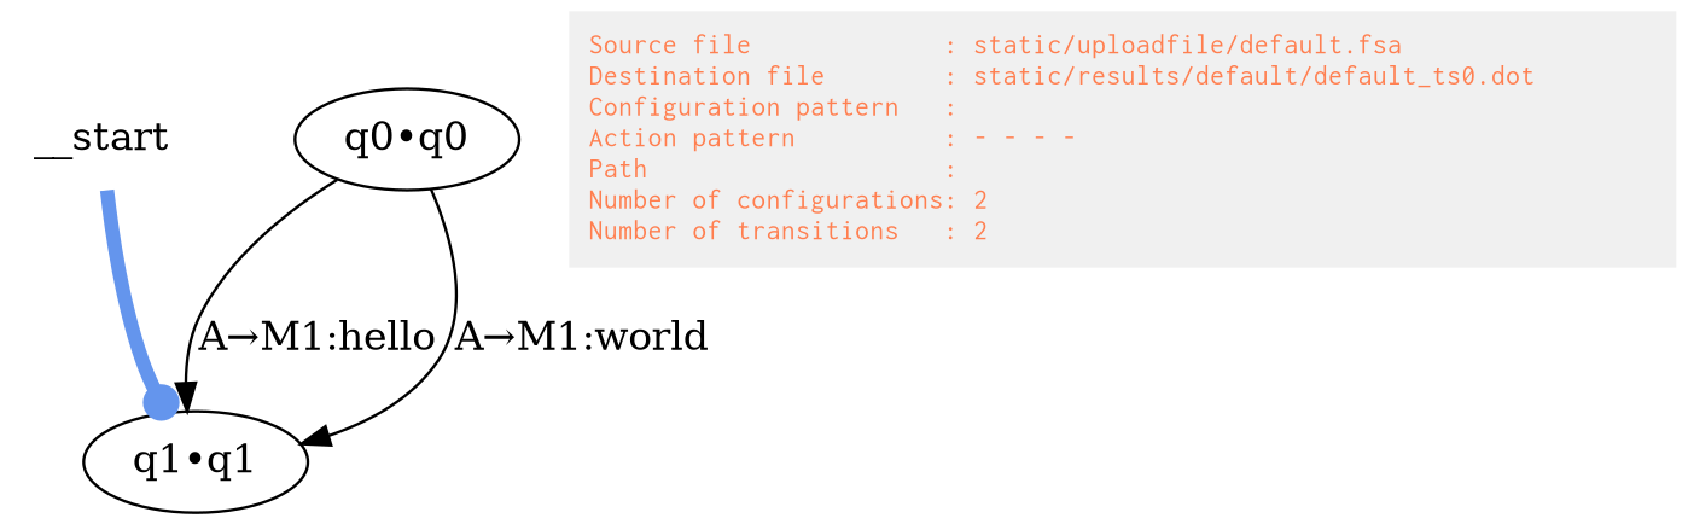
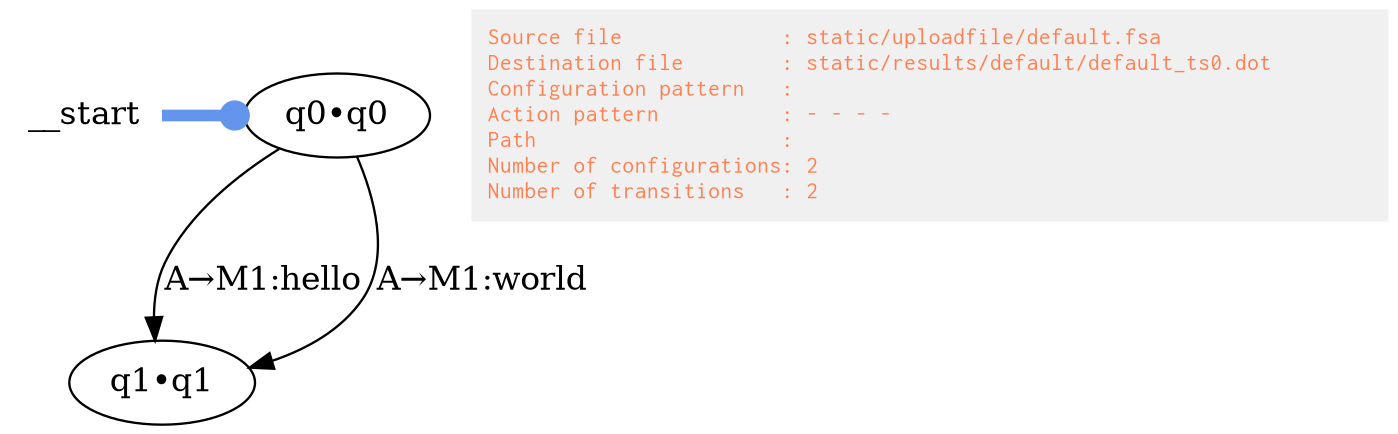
  digraph {
    __start [shape=none]
    n2 [label="q0&bull;q0"]
    n3 [label="q1&bull;q1"]
    n4 [fillcolor=gray94 fontcolor=coral fontname=courier fontsize=10 label="Source file             : static/uploadfile/default.fsa	\lDestination file        : static/results/default/default_ts0.dot	\lConfiguration pattern   : 	\lAction pattern          : - - - -	\lPath                    : 	\lNumber of configurations: 2	\lNumber of transitions   : 2\l" margin=0.1 penwidth=0 shape=rectangle style=filled]
    subgraph sub_1 {
      n3
      subgraph sub_2 {
        rank=same
        __start
        n2
      }
    }
    subgraph sub_3 {
      n4
    }
-   __start -> n3 [arrowhead=dot color=cornflowerblue penwidth=5]
+   __start -> n2 [arrowhead=dot color=cornflowerblue penwidth=5]
    n2 -> n3 [label="A&rarr;M1:hello"]
    n2 -> n3 [label="A&rarr;M1:world"]
  }
